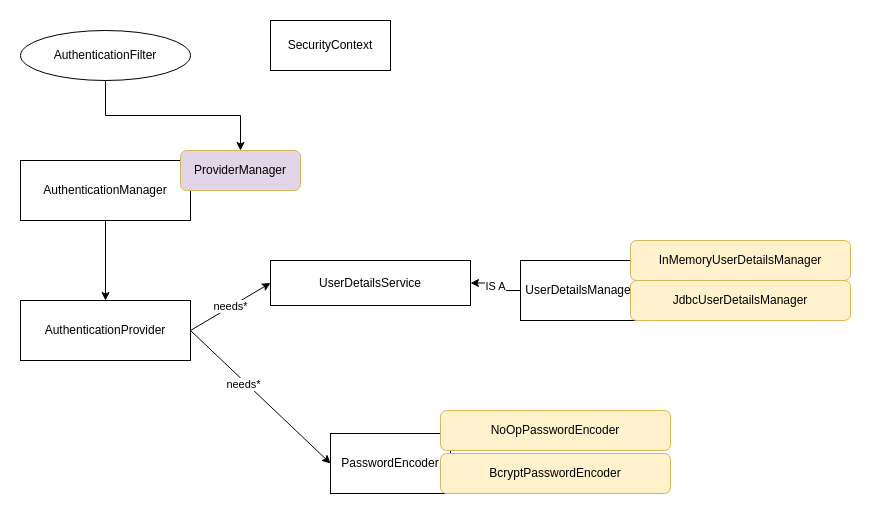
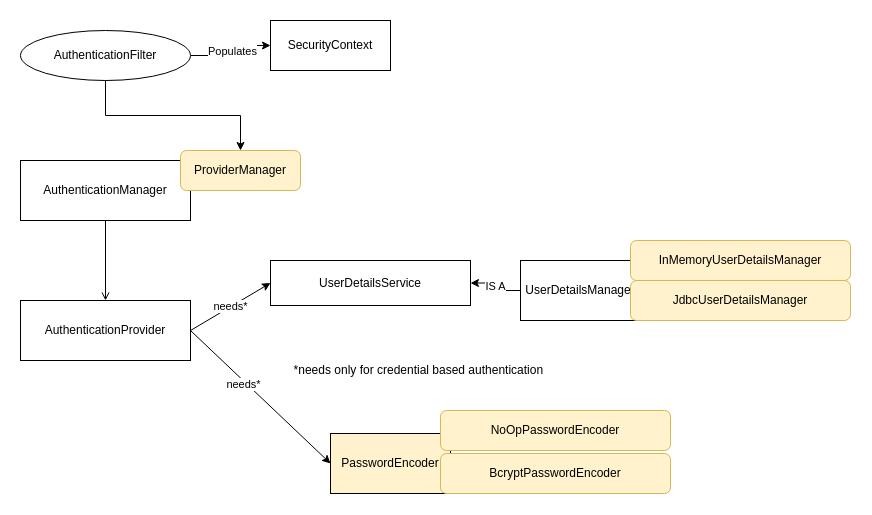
  <mxCell id="0" />
  <mxCell id="1" parent="0" />
  <mxCell id="2" value="" style="edgeStyle=orthogonalEdgeStyle;rounded=0;orthogonalLoop=1;jettySize=auto;html=1;" edge="1" parent="1" source="5" target="14"><mxGeometry relative="1" as="geometry" /></mxCell>
+ <mxCell id="3" value="" style="edgeStyle=orthogonalEdgeStyle;rounded=0;orthogonalLoop=1;jettySize=auto;html=1;" edge="1" parent="1" source="5" target="13"><mxGeometry relative="1" as="geometry" /></mxCell>
+ <mxCell id="4" value="Populates" style="edgeLabel;html=1;align=center;verticalAlign=middle;resizable=0;points=[];" vertex="1" connectable="0" parent="3"><mxGeometry y="-1" relative="1" as="geometry"><mxPoint as="offset" /></mxGeometry></mxCell>
  <mxCell id="5" value="AuthenticationFilter" style="ellipse;whiteSpace=wrap;html=1;" vertex="1" parent="1"><mxGeometry x="20" y="30" width="170" height="50" as="geometry" /></mxCell>
- <mxCell id="6" value="" style="edgeStyle=orthogonalEdgeStyle;rounded=0;orthogonalLoop=1;jettySize=auto;html=1;" edge="1" parent="1" source="7" target="8"><mxGeometry relative="1" as="geometry" /></mxCell>
+ <mxCell id="6" value="" style="edgeStyle=orthogonalEdgeStyle;rounded=0;orthogonalLoop=1;jettySize=auto;html=1;endArrow=open;" edge="1" parent="1" source="7" target="8"><mxGeometry relative="1" as="geometry" /></mxCell>
  <mxCell id="7" value="AuthenticationManager" style="rounded=0;whiteSpace=wrap;html=1;" vertex="1" parent="1"><mxGeometry x="20" y="160" width="170" height="60" as="geometry" /></mxCell>
  <mxCell id="8" value="AuthenticationProvider" style="rounded=0;whiteSpace=wrap;html=1;" vertex="1" parent="1"><mxGeometry x="20" y="300" width="170" height="60" as="geometry" /></mxCell>
  <mxCell id="9" value="UserDetailsService" style="rounded=0;whiteSpace=wrap;html=1;" vertex="1" parent="1"><mxGeometry x="270" y="260" width="200" height="45" as="geometry" /></mxCell>
  <mxCell id="10" value="needs*" style="endArrow=classic;html=1;exitX=1;exitY=0.5;exitDx=0;exitDy=0;entryX=0;entryY=0.5;entryDx=0;entryDy=0;" edge="1" parent="1" source="8" target="9"><mxGeometry width="50" height="50" relative="1" as="geometry"><mxPoint x="330" y="210" as="sourcePoint" /><mxPoint x="380" y="160" as="targetPoint" /></mxGeometry></mxCell>
  <mxCell id="11" value="" style="endArrow=classic;html=1;entryX=0;entryY=0.5;entryDx=0;entryDy=0;" edge="1" parent="1" target="18"><mxGeometry width="50" height="50" relative="1" as="geometry"><mxPoint x="190" y="330" as="sourcePoint" /><mxPoint x="380" y="160" as="targetPoint" /></mxGeometry></mxCell>
  <mxCell id="12" value="needs*" style="edgeLabel;html=1;align=center;verticalAlign=middle;resizable=0;points=[];" vertex="1" connectable="0" parent="11"><mxGeometry x="-0.224" y="-2" relative="1" as="geometry"><mxPoint as="offset" /></mxGeometry></mxCell>
  <mxCell id="13" value="SecurityContext" style="rounded=0;whiteSpace=wrap;html=1;" vertex="1" parent="1"><mxGeometry x="270" y="20" width="120" height="50" as="geometry" /></mxCell>
- <mxCell id="14" value="ProviderManager" style="rounded=1;whiteSpace=wrap;html=1;fillColor=#e1d5e7;strokeColor=#d6b656;" vertex="1" parent="1"><mxGeometry x="180" y="150" width="120" height="40" as="geometry" /></mxCell>
+ <mxCell id="14" value="ProviderManager" style="rounded=1;whiteSpace=wrap;html=1;fillColor=#fff2cc;strokeColor=#d6b656;" vertex="1" parent="1"><mxGeometry x="180" y="150" width="120" height="40" as="geometry" /></mxCell>
  <mxCell id="15" value="IS A" style="edgeStyle=orthogonalEdgeStyle;rounded=0;orthogonalLoop=1;jettySize=auto;html=1;entryX=1;entryY=0.5;entryDx=0;entryDy=0;" edge="1" parent="1" source="16" target="9"><mxGeometry relative="1" as="geometry" /></mxCell>
  <mxCell id="16" value="UserDetailsManager" style="rounded=0;whiteSpace=wrap;html=1;" vertex="1" parent="1"><mxGeometry x="520" y="260" width="120" height="60" as="geometry" /></mxCell>
  <mxCell id="17" value="" style="group" vertex="1" connectable="0" parent="1"><mxGeometry x="330" y="410" width="340" height="83" as="geometry" /></mxCell>
- <mxCell id="18" value="PasswordEncoder" style="rounded=0;whiteSpace=wrap;html=1;" vertex="1" parent="17"><mxGeometry y="23" width="120" height="60" as="geometry" /></mxCell>
+ <mxCell id="18" value="PasswordEncoder" style="rounded=0;whiteSpace=wrap;html=1;fillColor=#fff2cc;" vertex="1" parent="17"><mxGeometry y="23" width="120" height="60" as="geometry" /></mxCell>
  <mxCell id="19" value="NoOpPasswordEncoder" style="rounded=1;whiteSpace=wrap;html=1;fillColor=#fff2cc;strokeColor=#d6b656;" vertex="1" parent="17"><mxGeometry x="110" width="230" height="40" as="geometry" /></mxCell>
  <mxCell id="20" value="BcryptPasswordEncoder" style="rounded=1;whiteSpace=wrap;html=1;fillColor=#fff2cc;strokeColor=#d6b656;" vertex="1" parent="17"><mxGeometry x="110" y="43" width="230" height="40" as="geometry" /></mxCell>
  <mxCell id="21" value="InMemoryUserDetailsManager" style="rounded=1;whiteSpace=wrap;html=1;fillColor=#fff2cc;strokeColor=#d6b656;" vertex="1" parent="1"><mxGeometry x="630" y="240" width="220" height="40" as="geometry" /></mxCell>
  <mxCell id="22" value="JdbcUserDetailsManager" style="rounded=1;whiteSpace=wrap;html=1;fillColor=#fff2cc;strokeColor=#d6b656;" vertex="1" parent="1"><mxGeometry x="630" y="280" width="220" height="40" as="geometry" /></mxCell>
+ <mxCell id="23" value="*needs only for credential based authentication&amp;nbsp;" style="text;html=1;strokeColor=none;fillColor=none;align=center;verticalAlign=middle;whiteSpace=wrap;rounded=0;" vertex="1" parent="1"><mxGeometry x="280" y="360" width="280" height="20" as="geometry" /></mxCell>
